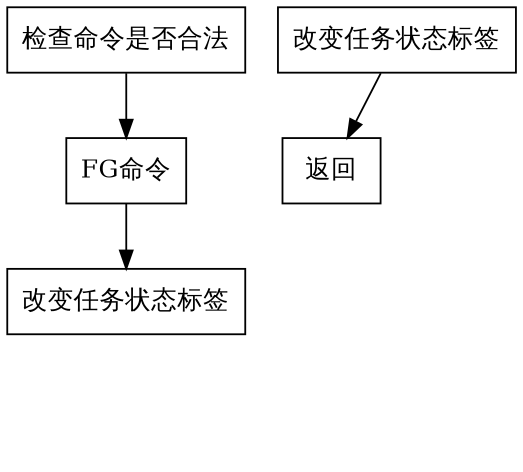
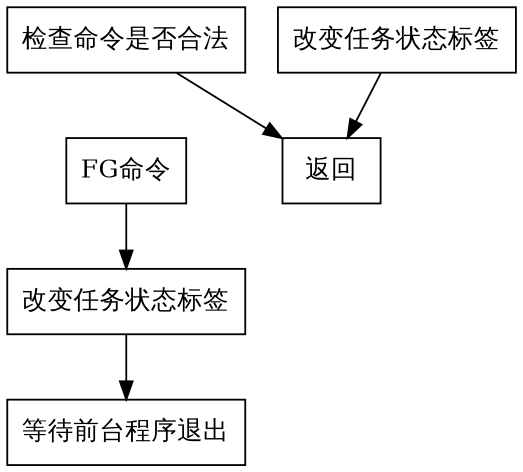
  digraph {
    rankdir=TB
    node [shape=box]
    n1 [label="检查命令是否合法"]
    n2 [label="FG命令"]
    n3 [label="改变任务状态标签"]
    n4 [label="改变任务状态标签"]
    n5 [label="返回"]
-   n1 -> n2
+   n6 [label="等待前台程序退出"]
+   n1 -> n5
    n2 -> n3
+   n3 -> n6
    n4 -> n5
  }
